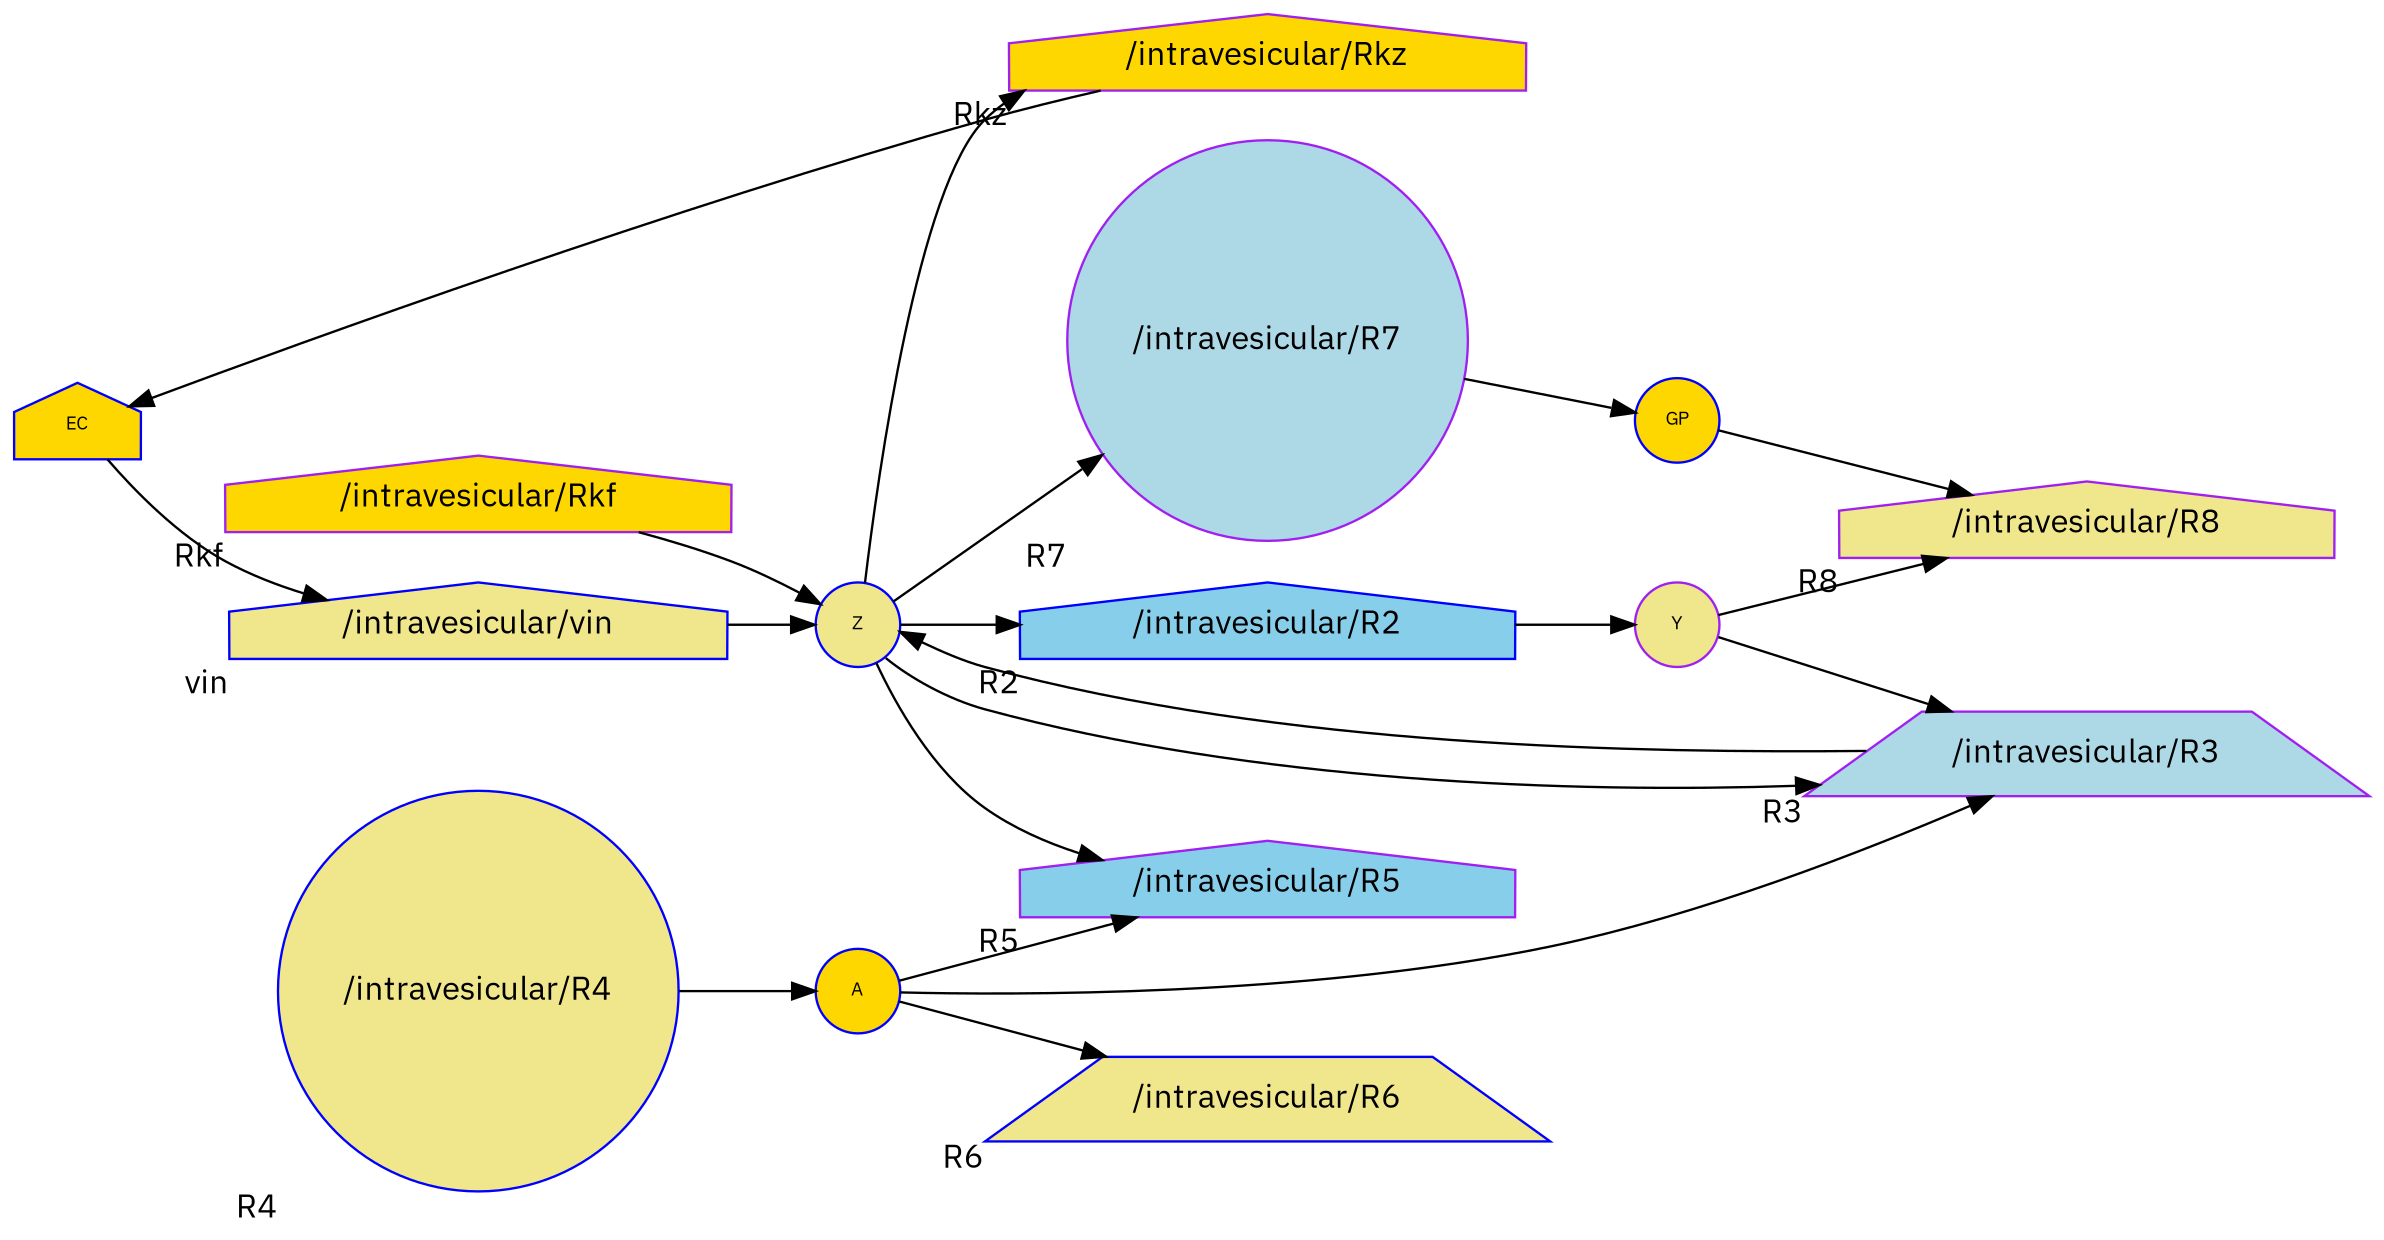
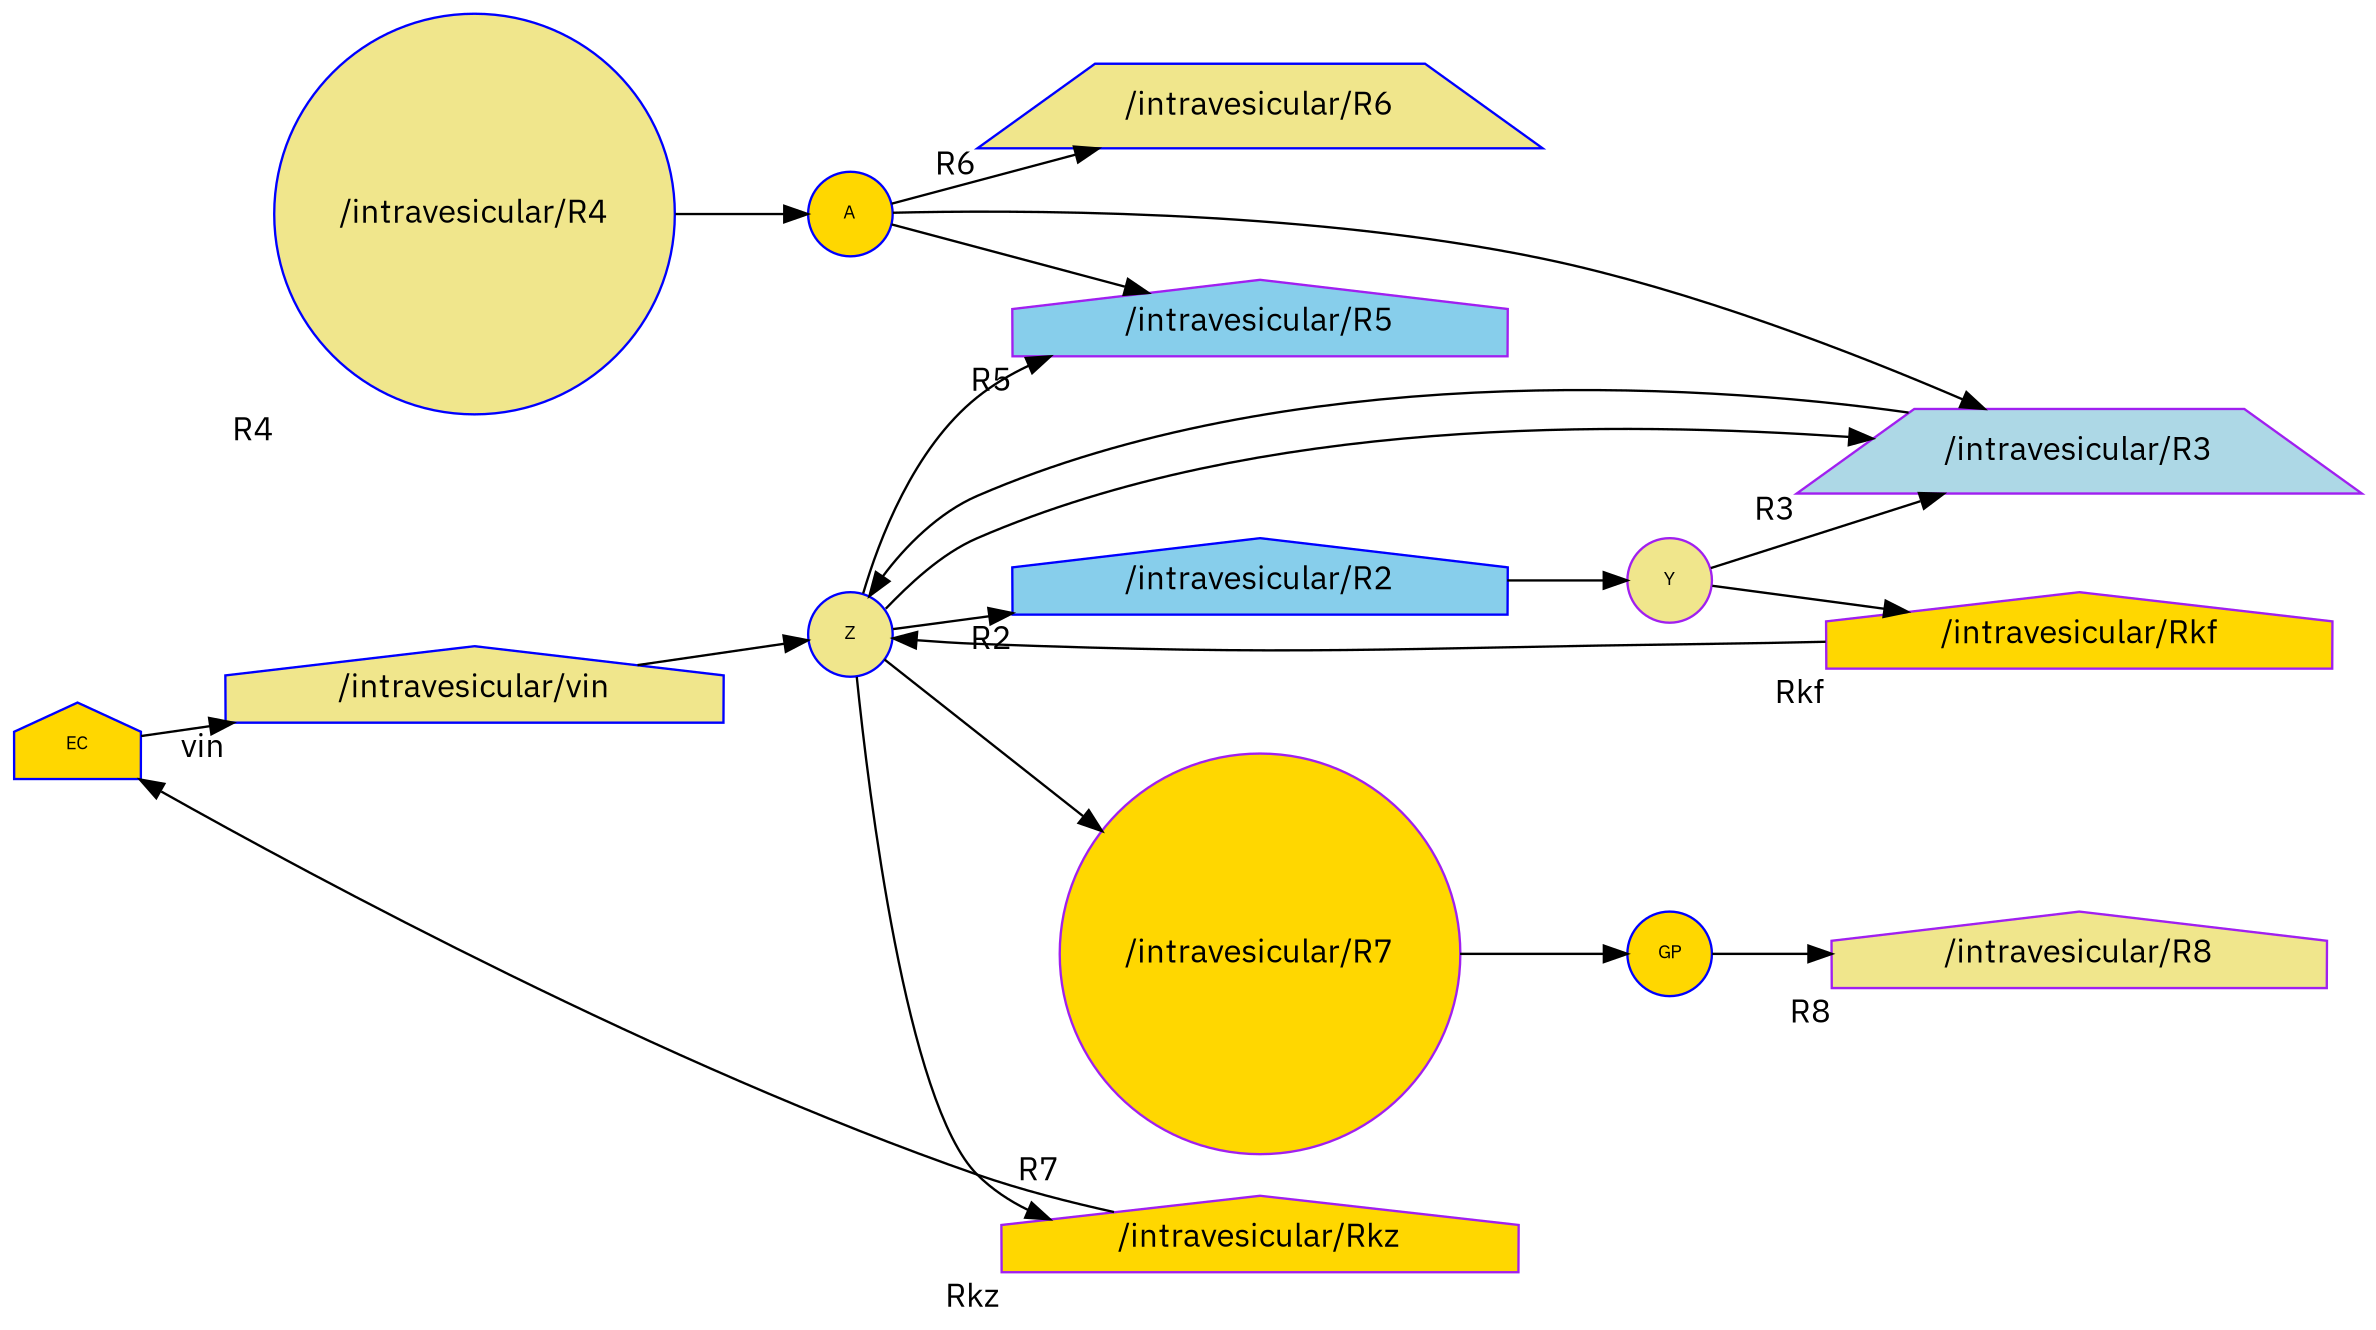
  strict digraph {
    fontname="IBM Plex Sans"
    rankdir=LR
    node [color=blue fillcolor=khaki fontname="IBM Plex Sans" shape=house style=filled type=reaction]
    edge [fontname="IBM Plex Sans"]
    n1 [fillcolor=gold fontsize=8 label=EC type=species]
    "/intravesicular/vin" [xlabel=vin]
    n3 [fontsize=8 label=Z shape=circle type=species]
    "/intravesicular/R2" [fillcolor=skyblue xlabel=R2]
    "/intravesicular/R3" [color=purple fillcolor=lightblue shape=trapezium xlabel=R3]
    "/intravesicular/Rkz" [color=purple fillcolor=gold xlabel=Rkz]
    "/intravesicular/R5" [color=purple fillcolor=skyblue xlabel=R5]
-   "/intravesicular/R7" [color=purple fillcolor=lightblue shape=circle xlabel=R7]
+   "/intravesicular/R7" [color=purple fillcolor=gold shape=circle xlabel=R7]
    n9 [color=purple fontsize=8 label=Y shape=circle type=species]
    n10 [fillcolor=gold fontsize=8 label=GP shape=circle type=species]
    n11 [fillcolor=gold fontsize=8 label=A shape=circle type=species]
    "/intravesicular/R6" [shape=trapezium xlabel=R6]
    "/intravesicular/Rkf" [color=purple fillcolor=gold xlabel=Rkf]
    "/intravesicular/R8" [color=purple xlabel=R8]
    "/intravesicular/R4" [shape=circle xlabel=R4]
    n1 -> "/intravesicular/vin"
    "/intravesicular/vin" -> n3
    n3 -> "/intravesicular/R2"
    n3 -> "/intravesicular/R3"
    n3 -> "/intravesicular/Rkz"
    n3 -> "/intravesicular/R5"
    n3 -> "/intravesicular/R7"
    "/intravesicular/R2" -> n9
    "/intravesicular/R3" -> n3
    "/intravesicular/Rkz" -> n1
    "/intravesicular/R7" -> n10
    n9 -> "/intravesicular/R3"
-   n9 -> "/intravesicular/R8"
+   n9 -> "/intravesicular/Rkf"
    n10 -> "/intravesicular/R8"
    n11 -> "/intravesicular/R3"
    n11 -> "/intravesicular/R5"
    n11 -> "/intravesicular/R6"
    "/intravesicular/Rkf" -> n3
    "/intravesicular/R4" -> n11
  }
